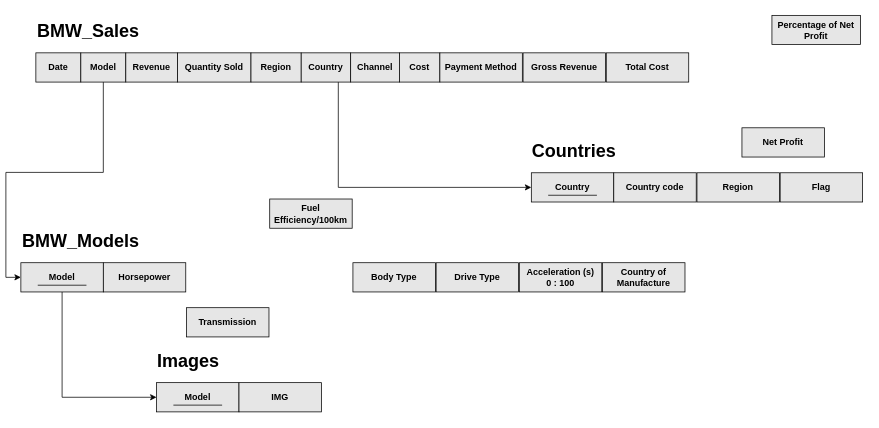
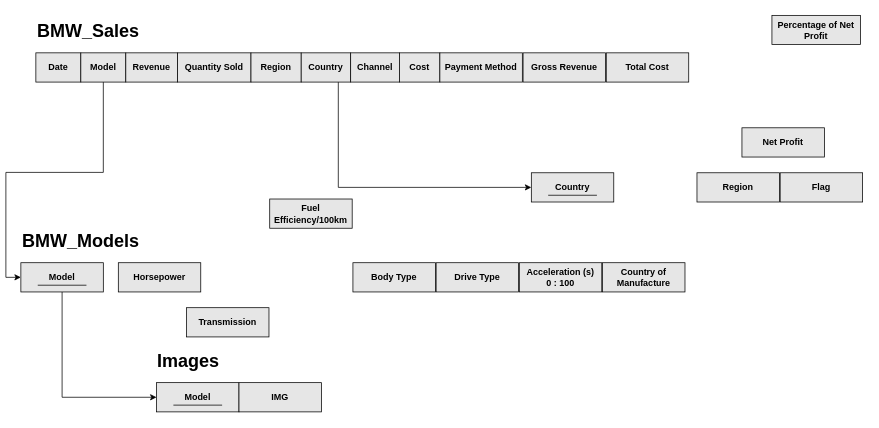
  <mxCell id="0" />
  <mxCell id="1" parent="0" />
  <mxCell id="2" style="edgeStyle=orthogonalEdgeStyle;rounded=0;orthogonalLoop=1;jettySize=auto;html=1;exitX=0.5;exitY=1;exitDx=0;exitDy=0;entryX=0;entryY=0.5;entryDx=0;entryDy=0;" parent="1" source="3" target="35" edge="1"><mxGeometry relative="1" as="geometry" /></mxCell>
  <mxCell id="3" value="Model" style="rounded=0;whiteSpace=wrap;html=1;fontStyle=1;labelBackgroundColor=none;fillColor=#E6E6E6;" parent="1" vertex="1"><mxGeometry x="20" y="350" width="110" height="39" as="geometry" /></mxCell>
- <mxCell id="4" value="Horsepower" style="rounded=0;whiteSpace=wrap;html=1;fontStyle=1;labelBackgroundColor=none;fillColor=#E6E6E6;" parent="1" vertex="1"><mxGeometry x="130" y="350" width="110" height="39" as="geometry" /></mxCell>
+ <mxCell id="4" value="Horsepower" style="rounded=0;whiteSpace=wrap;html=1;fontStyle=1;labelBackgroundColor=none;fillColor=#E6E6E6;" parent="1" vertex="1"><mxGeometry x="150" y="350" width="110" height="39" as="geometry" /></mxCell>
  <mxCell id="5" value="Transmission" style="rounded=0;whiteSpace=wrap;html=1;fontStyle=1;labelBackgroundColor=none;fillColor=#E6E6E6;" parent="1" vertex="1"><mxGeometry x="241" y="410" width="110" height="39" as="geometry" /></mxCell>
  <mxCell id="6" value="Fuel Efficiency/100km" style="rounded=0;whiteSpace=wrap;html=1;fontStyle=1;labelBackgroundColor=none;fillColor=#E6E6E6;" parent="1" vertex="1"><mxGeometry x="352" y="265" width="110" height="39" as="geometry" /></mxCell>
  <mxCell id="7" value="Body Type" style="rounded=0;whiteSpace=wrap;html=1;fontStyle=1;labelBackgroundColor=none;fillColor=#E6E6E6;" parent="1" vertex="1"><mxGeometry x="463" y="350" width="110" height="39" as="geometry" /></mxCell>
  <mxCell id="8" value="Drive Type" style="rounded=0;whiteSpace=wrap;html=1;fontStyle=1;labelBackgroundColor=none;fillColor=#E6E6E6;" parent="1" vertex="1"><mxGeometry x="574" y="350" width="110" height="39" as="geometry" /></mxCell>
  <mxCell id="9" value="Acceleration (s)&lt;div&gt;0 : 100&lt;/div&gt;" style="rounded=0;whiteSpace=wrap;html=1;fontStyle=1;labelBackgroundColor=none;fillColor=#E6E6E6;" parent="1" vertex="1"><mxGeometry x="685" y="350" width="110" height="39" as="geometry" /></mxCell>
  <mxCell id="10" value="Country of Manufacture" style="rounded=0;whiteSpace=wrap;html=1;fontStyle=1;labelBackgroundColor=none;fillColor=#E6E6E6;" parent="1" vertex="1"><mxGeometry x="796" y="350" width="110" height="39" as="geometry" /></mxCell>
  <mxCell id="11" value="&lt;h1 style=&quot;margin-top: 0px;&quot;&gt;BMW_Models&lt;/h1&gt;" style="text;html=1;whiteSpace=wrap;overflow=hidden;rounded=0;" parent="1" vertex="1"><mxGeometry x="20" y="300" width="180" height="40" as="geometry" /></mxCell>
  <mxCell id="12" value="" style="endArrow=none;html=1;rounded=0;" parent="1" edge="1"><mxGeometry width="50" height="50" relative="1" as="geometry"><mxPoint x="42.5" y="380" as="sourcePoint" /><mxPoint x="107.5" y="380" as="targetPoint" /></mxGeometry></mxCell>
  <mxCell id="13" value="&lt;h1 style=&quot;margin-top: 0px;&quot;&gt;BMW_Sales&lt;/h1&gt;" style="text;html=1;whiteSpace=wrap;overflow=hidden;rounded=0;" parent="1" vertex="1"><mxGeometry x="40" y="20" width="180" height="40" as="geometry" /></mxCell>
  <mxCell id="14" value="Date" style="rounded=0;whiteSpace=wrap;html=1;fontStyle=1;labelBackgroundColor=none;fillColor=#E6E6E6;movable=1;resizable=1;rotatable=1;deletable=1;editable=1;locked=0;connectable=1;" parent="1" vertex="1"><mxGeometry x="40" y="70" width="60" height="39" as="geometry" /></mxCell>
  <mxCell id="15" style="edgeStyle=orthogonalEdgeStyle;rounded=0;orthogonalLoop=1;jettySize=auto;html=1;exitX=0.5;exitY=1;exitDx=0;exitDy=0;entryX=0;entryY=0.5;entryDx=0;entryDy=0;" parent="1" source="16" target="3" edge="1"><mxGeometry relative="1" as="geometry" /></mxCell>
  <mxCell id="16" value="Model" style="rounded=0;whiteSpace=wrap;html=1;fontStyle=1;labelBackgroundColor=none;fillColor=#E6E6E6;movable=1;resizable=1;rotatable=1;deletable=1;editable=1;locked=0;connectable=1;" parent="1" vertex="1"><mxGeometry x="100" y="70" width="60" height="39" as="geometry" /></mxCell>
  <mxCell id="17" value="Revenue" style="rounded=0;whiteSpace=wrap;html=1;fontStyle=1;labelBackgroundColor=none;fillColor=#E6E6E6;movable=1;resizable=1;rotatable=1;deletable=1;editable=1;locked=0;connectable=1;" parent="1" vertex="1"><mxGeometry x="160" y="70" width="69" height="39" as="geometry" /></mxCell>
  <mxCell id="18" value="Quantity Sold" style="rounded=0;whiteSpace=wrap;html=1;fontStyle=1;labelBackgroundColor=none;fillColor=#E6E6E6;movable=1;resizable=1;rotatable=1;deletable=1;editable=1;locked=0;connectable=1;" parent="1" vertex="1"><mxGeometry x="229" y="70" width="98" height="39" as="geometry" /></mxCell>
  <mxCell id="19" value="Region" style="rounded=0;whiteSpace=wrap;html=1;fontStyle=1;labelBackgroundColor=none;fillColor=#E6E6E6;movable=1;resizable=1;rotatable=1;deletable=1;editable=1;locked=0;connectable=1;" parent="1" vertex="1"><mxGeometry x="327" y="70" width="67" height="39" as="geometry" /></mxCell>
  <mxCell id="20" style="edgeStyle=orthogonalEdgeStyle;rounded=0;orthogonalLoop=1;jettySize=auto;html=1;exitX=0.75;exitY=1;exitDx=0;exitDy=0;entryX=0;entryY=0.5;entryDx=0;entryDy=0;" parent="1" source="21" target="29" edge="1"><mxGeometry relative="1" as="geometry" /></mxCell>
  <mxCell id="21" value="Country" style="rounded=0;whiteSpace=wrap;html=1;fontStyle=1;labelBackgroundColor=none;fillColor=#E6E6E6;movable=1;resizable=1;rotatable=1;deletable=1;editable=1;locked=0;connectable=1;" parent="1" vertex="1"><mxGeometry x="394" y="70" width="66" height="39" as="geometry" /></mxCell>
  <mxCell id="22" value="Channel" style="rounded=0;whiteSpace=wrap;html=1;fontStyle=1;labelBackgroundColor=none;fillColor=#E6E6E6;movable=1;resizable=1;rotatable=1;deletable=1;editable=1;locked=0;connectable=1;" parent="1" vertex="1"><mxGeometry x="460" y="70" width="65" height="39" as="geometry" /></mxCell>
  <mxCell id="23" value="Cost" style="rounded=0;whiteSpace=wrap;html=1;fontStyle=1;labelBackgroundColor=none;fillColor=#E6E6E6;movable=1;resizable=1;rotatable=1;deletable=1;editable=1;locked=0;connectable=1;" parent="1" vertex="1"><mxGeometry x="525" y="70" width="54" height="39" as="geometry" /></mxCell>
  <mxCell id="24" value="Payment Method" style="rounded=0;whiteSpace=wrap;html=1;fontStyle=1;labelBackgroundColor=none;fillColor=#E6E6E6;" parent="1" vertex="1"><mxGeometry x="579" y="70" width="110" height="39" as="geometry" /></mxCell>
  <mxCell id="25" value="Gross Revenue" style="rounded=0;whiteSpace=wrap;html=1;fontStyle=1;labelBackgroundColor=none;fillColor=#E6E6E6;" parent="1" vertex="1"><mxGeometry x="690" y="70" width="110" height="39" as="geometry" /></mxCell>
  <mxCell id="26" value="Total Cost" style="rounded=0;whiteSpace=wrap;html=1;fontStyle=1;labelBackgroundColor=none;fillColor=#E6E6E6;" parent="1" vertex="1"><mxGeometry x="801" y="70" width="110" height="39" as="geometry" /></mxCell>
  <mxCell id="27" value="Net Profit" style="rounded=0;whiteSpace=wrap;html=1;fontStyle=1;labelBackgroundColor=none;fillColor=#E6E6E6;" parent="1" vertex="1"><mxGeometry x="982" y="170" width="110" height="39" as="geometry" /></mxCell>
- <mxCell id="28" value="&lt;h1 style=&quot;margin-top: 0px;&quot;&gt;Countries&lt;/h1&gt;" style="text;html=1;whiteSpace=wrap;overflow=hidden;rounded=0;" parent="1" vertex="1"><mxGeometry x="700" y="180" width="180" height="40" as="geometry" /></mxCell>
  <mxCell id="29" value="Country" style="rounded=0;whiteSpace=wrap;html=1;fontStyle=1;labelBackgroundColor=none;fillColor=#E6E6E6;" parent="1" vertex="1"><mxGeometry x="701" y="230" width="110" height="39" as="geometry" /></mxCell>
- <mxCell id="30" value="Country code" style="rounded=0;whiteSpace=wrap;html=1;fontStyle=1;labelBackgroundColor=none;fillColor=#E6E6E6;" parent="1" vertex="1"><mxGeometry x="811" y="230" width="110" height="39" as="geometry" /></mxCell>
  <mxCell id="31" value="Region" style="rounded=0;whiteSpace=wrap;html=1;fontStyle=1;labelBackgroundColor=none;fillColor=#E6E6E6;" parent="1" vertex="1"><mxGeometry x="922" y="230" width="110" height="39" as="geometry" /></mxCell>
  <mxCell id="32" value="Flag" style="rounded=0;whiteSpace=wrap;html=1;fontStyle=1;labelBackgroundColor=none;fillColor=#E6E6E6;" parent="1" vertex="1"><mxGeometry x="1033" y="230" width="110" height="39" as="geometry" /></mxCell>
  <mxCell id="33" value="" style="endArrow=none;html=1;rounded=0;" parent="1" edge="1"><mxGeometry width="50" height="50" relative="1" as="geometry"><mxPoint x="723.5" y="260" as="sourcePoint" /><mxPoint x="788.5" y="260" as="targetPoint" /></mxGeometry></mxCell>
  <mxCell id="34" value="&lt;h1 style=&quot;margin-top: 0px;&quot;&gt;Images&lt;/h1&gt;" style="text;html=1;whiteSpace=wrap;overflow=hidden;rounded=0;" parent="1" vertex="1"><mxGeometry x="200" y="460" width="180" height="40" as="geometry" /></mxCell>
  <mxCell id="35" value="Model" style="rounded=0;whiteSpace=wrap;html=1;fontStyle=1;labelBackgroundColor=none;fillColor=#E6E6E6;" parent="1" vertex="1"><mxGeometry x="201" y="510" width="110" height="39" as="geometry" /></mxCell>
  <mxCell id="36" value="IMG" style="rounded=0;whiteSpace=wrap;html=1;fontStyle=1;labelBackgroundColor=none;fillColor=#E6E6E6;" parent="1" vertex="1"><mxGeometry x="311" y="510" width="110" height="39" as="geometry" /></mxCell>
  <mxCell id="37" value="" style="endArrow=none;html=1;rounded=0;" parent="1" edge="1"><mxGeometry width="50" height="50" relative="1" as="geometry"><mxPoint x="223.5" y="540" as="sourcePoint" /><mxPoint x="288.5" y="540" as="targetPoint" /></mxGeometry></mxCell>
  <mxCell id="38" value="Percentage of Net Profit" style="rounded=0;whiteSpace=wrap;html=1;fontStyle=1;labelBackgroundColor=none;fillColor=#E6E6E6;" vertex="1" parent="1"><mxGeometry x="1022" y="20" width="118" height="39" as="geometry" /></mxCell>
